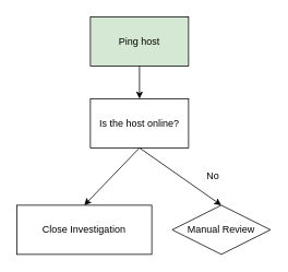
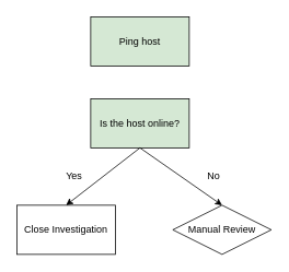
  <mxCell id="0" />
  <mxCell id="1" parent="0" />
  <mxCell id="2" value="Ping host" style="rounded=0;whiteSpace=wrap;html=1;fillColor=#d5e8d4;" vertex="1" parent="1"><mxGeometry x="110" y="20" width="120" height="60" as="geometry" /></mxCell>
  <mxCell id="3" value="Manual Review" style="rhombus;whiteSpace=wrap;html=1;" vertex="1" parent="1"><mxGeometry x="210" y="250" width="120" height="60" as="geometry" /></mxCell>
- <mxCell id="4" value="Close Investigation" style="rounded=0;whiteSpace=wrap;html=1;" vertex="1" parent="1"><mxGeometry x="20" y="250" width="165" height="60" as="geometry" /></mxCell>
- <mxCell id="5" value="Is the host online?" style="rounded=0;whiteSpace=wrap;html=1;" vertex="1" parent="1"><mxGeometry x="110" y="120" width="120" height="60" as="geometry" /></mxCell>
- <mxCell id="6" value="" style="endArrow=classic;html=1;rounded=0;exitX=0.5;exitY=1;exitDx=0;exitDy=0;entryX=0.5;entryY=0;entryDx=0;entryDy=0;" edge="1" parent="1" source="2" target="5"><mxGeometry width="50" height="50" relative="1" as="geometry"><mxPoint x="210" y="150" as="sourcePoint" /><mxPoint x="260" y="100" as="targetPoint" /></mxGeometry></mxCell>
+ <mxCell id="4" value="Close Investigation" style="rounded=0;whiteSpace=wrap;html=1;" vertex="1" parent="1"><mxGeometry x="20" y="250" width="120" height="60" as="geometry" /></mxCell>
+ <mxCell id="5" value="Is the host online?" style="rounded=0;whiteSpace=wrap;html=1;fillColor=#d5e8d4;" vertex="1" parent="1"><mxGeometry x="110" y="120" width="120" height="60" as="geometry" /></mxCell>
  <mxCell id="7" value="" style="endArrow=classic;html=1;rounded=0;entryX=0.5;entryY=0;entryDx=0;entryDy=0;" edge="1" parent="1" target="3"><mxGeometry width="50" height="50" relative="1" as="geometry"><mxPoint x="170" y="180" as="sourcePoint" /><mxPoint x="220" y="130" as="targetPoint" /></mxGeometry></mxCell>
  <mxCell id="8" value="" style="endArrow=classic;html=1;rounded=0;entryX=0.5;entryY=0;entryDx=0;entryDy=0;" edge="1" parent="1" target="4"><mxGeometry width="50" height="50" relative="1" as="geometry"><mxPoint x="170" y="180" as="sourcePoint" /><mxPoint x="220" y="130" as="targetPoint" /></mxGeometry></mxCell>
  <mxCell id="9" value="No" style="text;html=1;strokeColor=none;fillColor=none;align=center;verticalAlign=middle;whiteSpace=wrap;rounded=0;" vertex="1" parent="1"><mxGeometry x="230" y="200" width="60" height="30" as="geometry" /></mxCell>
+ <mxCell id="10" value="Yes" style="text;html=1;strokeColor=none;fillColor=none;align=center;verticalAlign=middle;whiteSpace=wrap;rounded=0;" vertex="1" parent="1"><mxGeometry x="60" y="200" width="60" height="30" as="geometry" /></mxCell>
